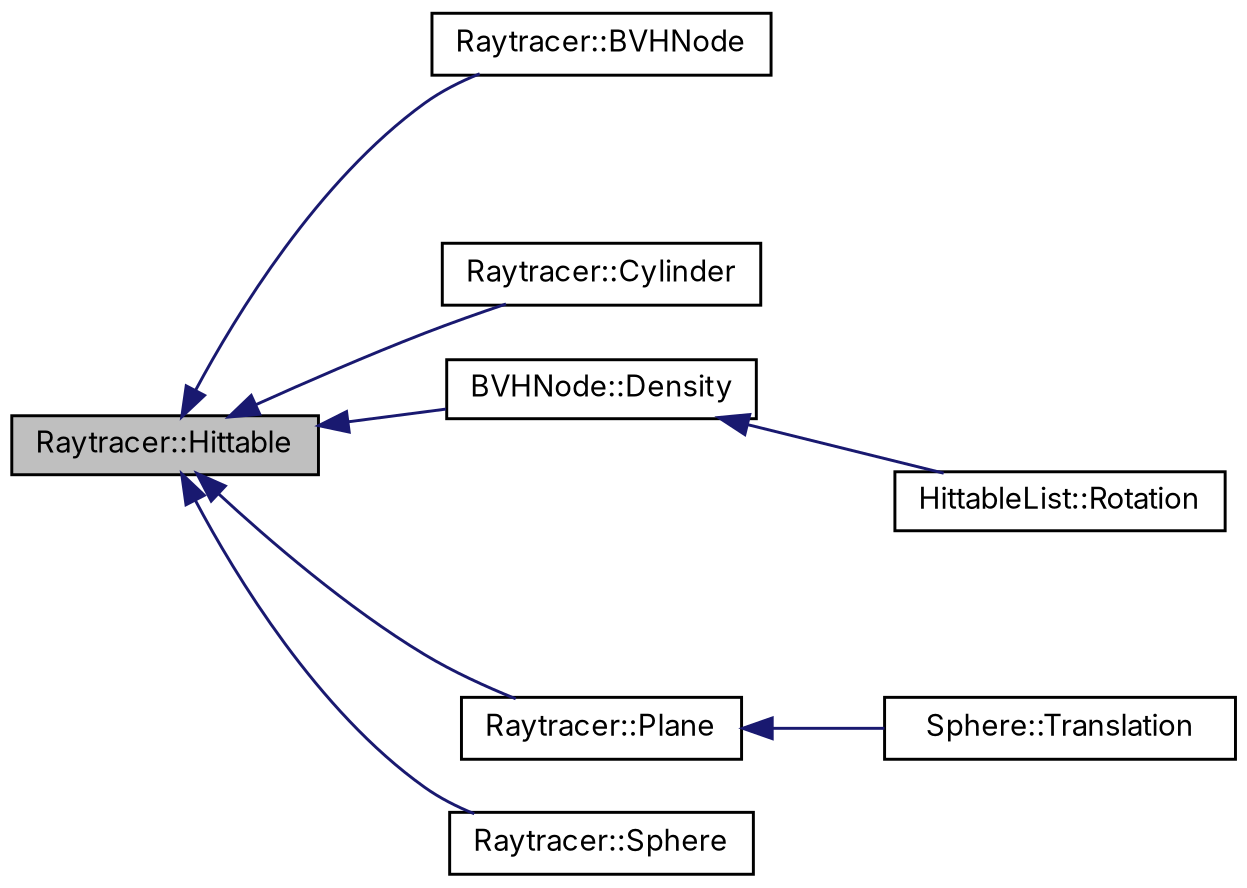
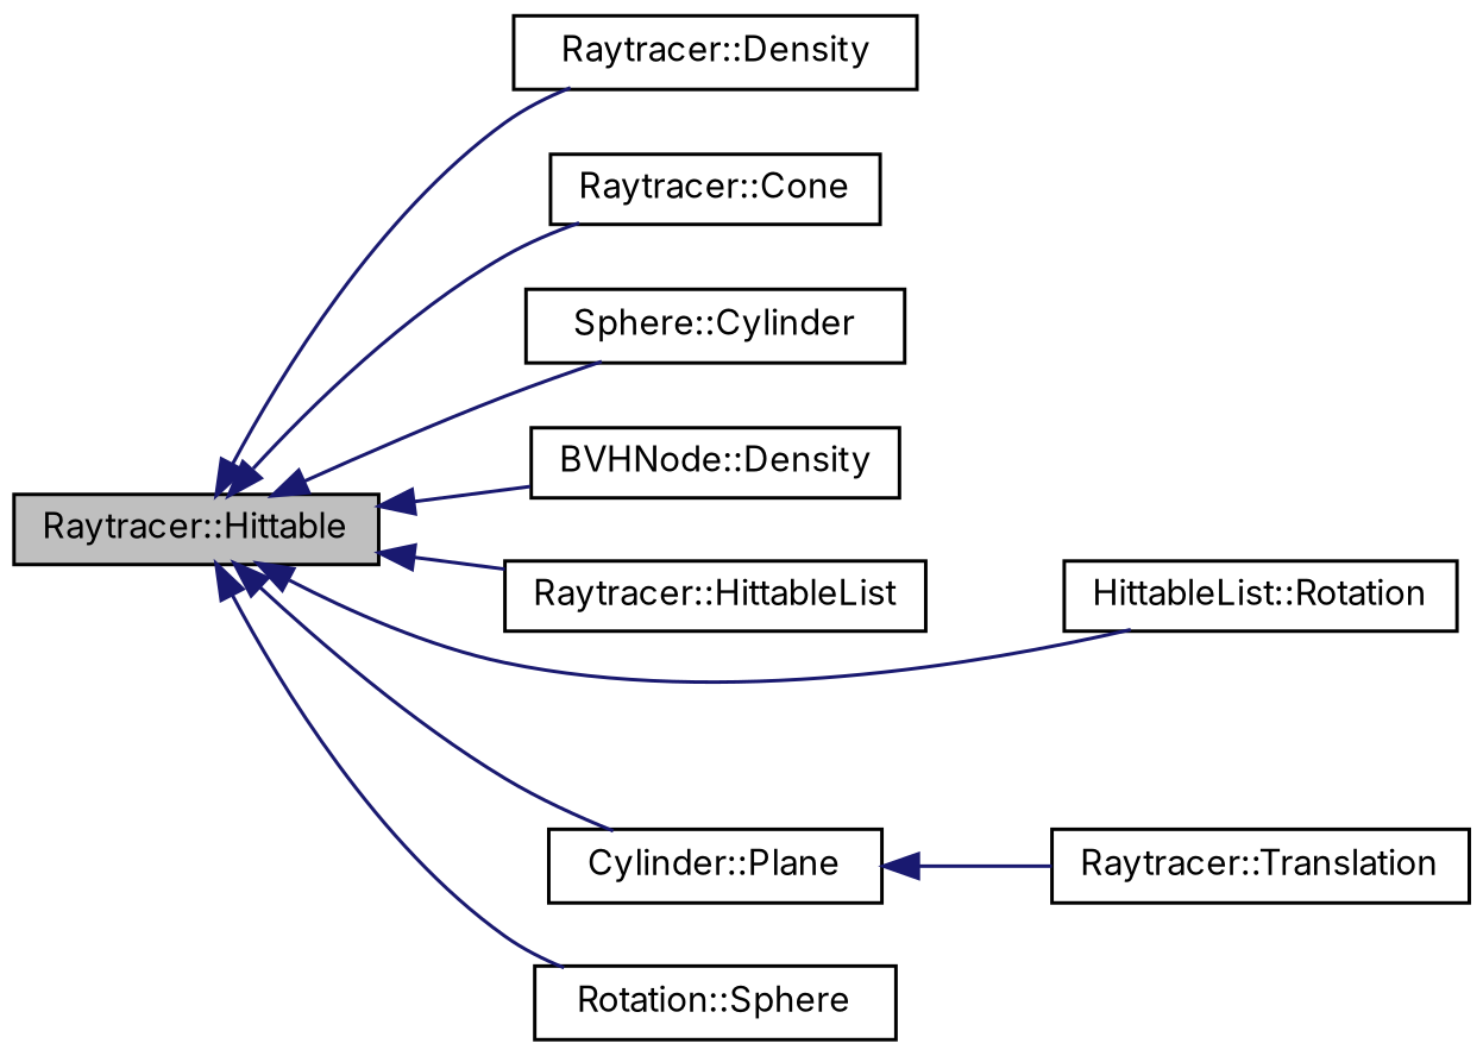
  digraph {
    fontname=Inter
    rankdir=LR
    node [color=black fillcolor=white fontname=Inter fontsize=10 shape=record style=filled]
    edge [color=midnightblue dir=back fontname=Inter fontsize=10 labelfontname=Helvetica labelfontsize=10 style=solid]
    n1 [fillcolor=grey75 fontcolor=black height=0.2 label="Raytracer::Hittable" width=0.4]
-   n2 [height=0.2 label="Raytracer::BVHNode" width=0.4]
-   n4 [height=0.2 label="Raytracer::Cylinder" width=0.4]
+   n2 [height=0.2 label="Raytracer::Density" width=0.4]
+   n3 [height=0.2 label="Raytracer::Cone" width=0.4]
+   n4 [height=0.2 label="Sphere::Cylinder" width=0.4]
    n5 [height=0.2 label="BVHNode::Density" width=0.4]
-   n7 [height=0.2 label="Raytracer::Plane" width=0.4]
+   n6 [height=0.2 label="Raytracer::HittableList" width=0.4]
+   n7 [height=0.2 label="Cylinder::Plane" width=0.4]
    n8 [height=0.2 label="HittableList::Rotation" width=0.4]
-   n9 [height=0.2 label="Raytracer::Sphere" width=0.4]
-   n10 [height=0.2 label="Sphere::Translation" width=0.4]
+   n9 [height=0.2 label="Rotation::Sphere" width=0.4]
+   n10 [height=0.2 label="Raytracer::Translation" width=0.4]
    n1 -> n2
+   n1 -> n3
    n1 -> n4
    n1 -> n5
+   n1 -> n6
    n1 -> n7
-   n5 -> n8
+   n1 -> n8
    n1 -> n9
    n7 -> n10
  }
